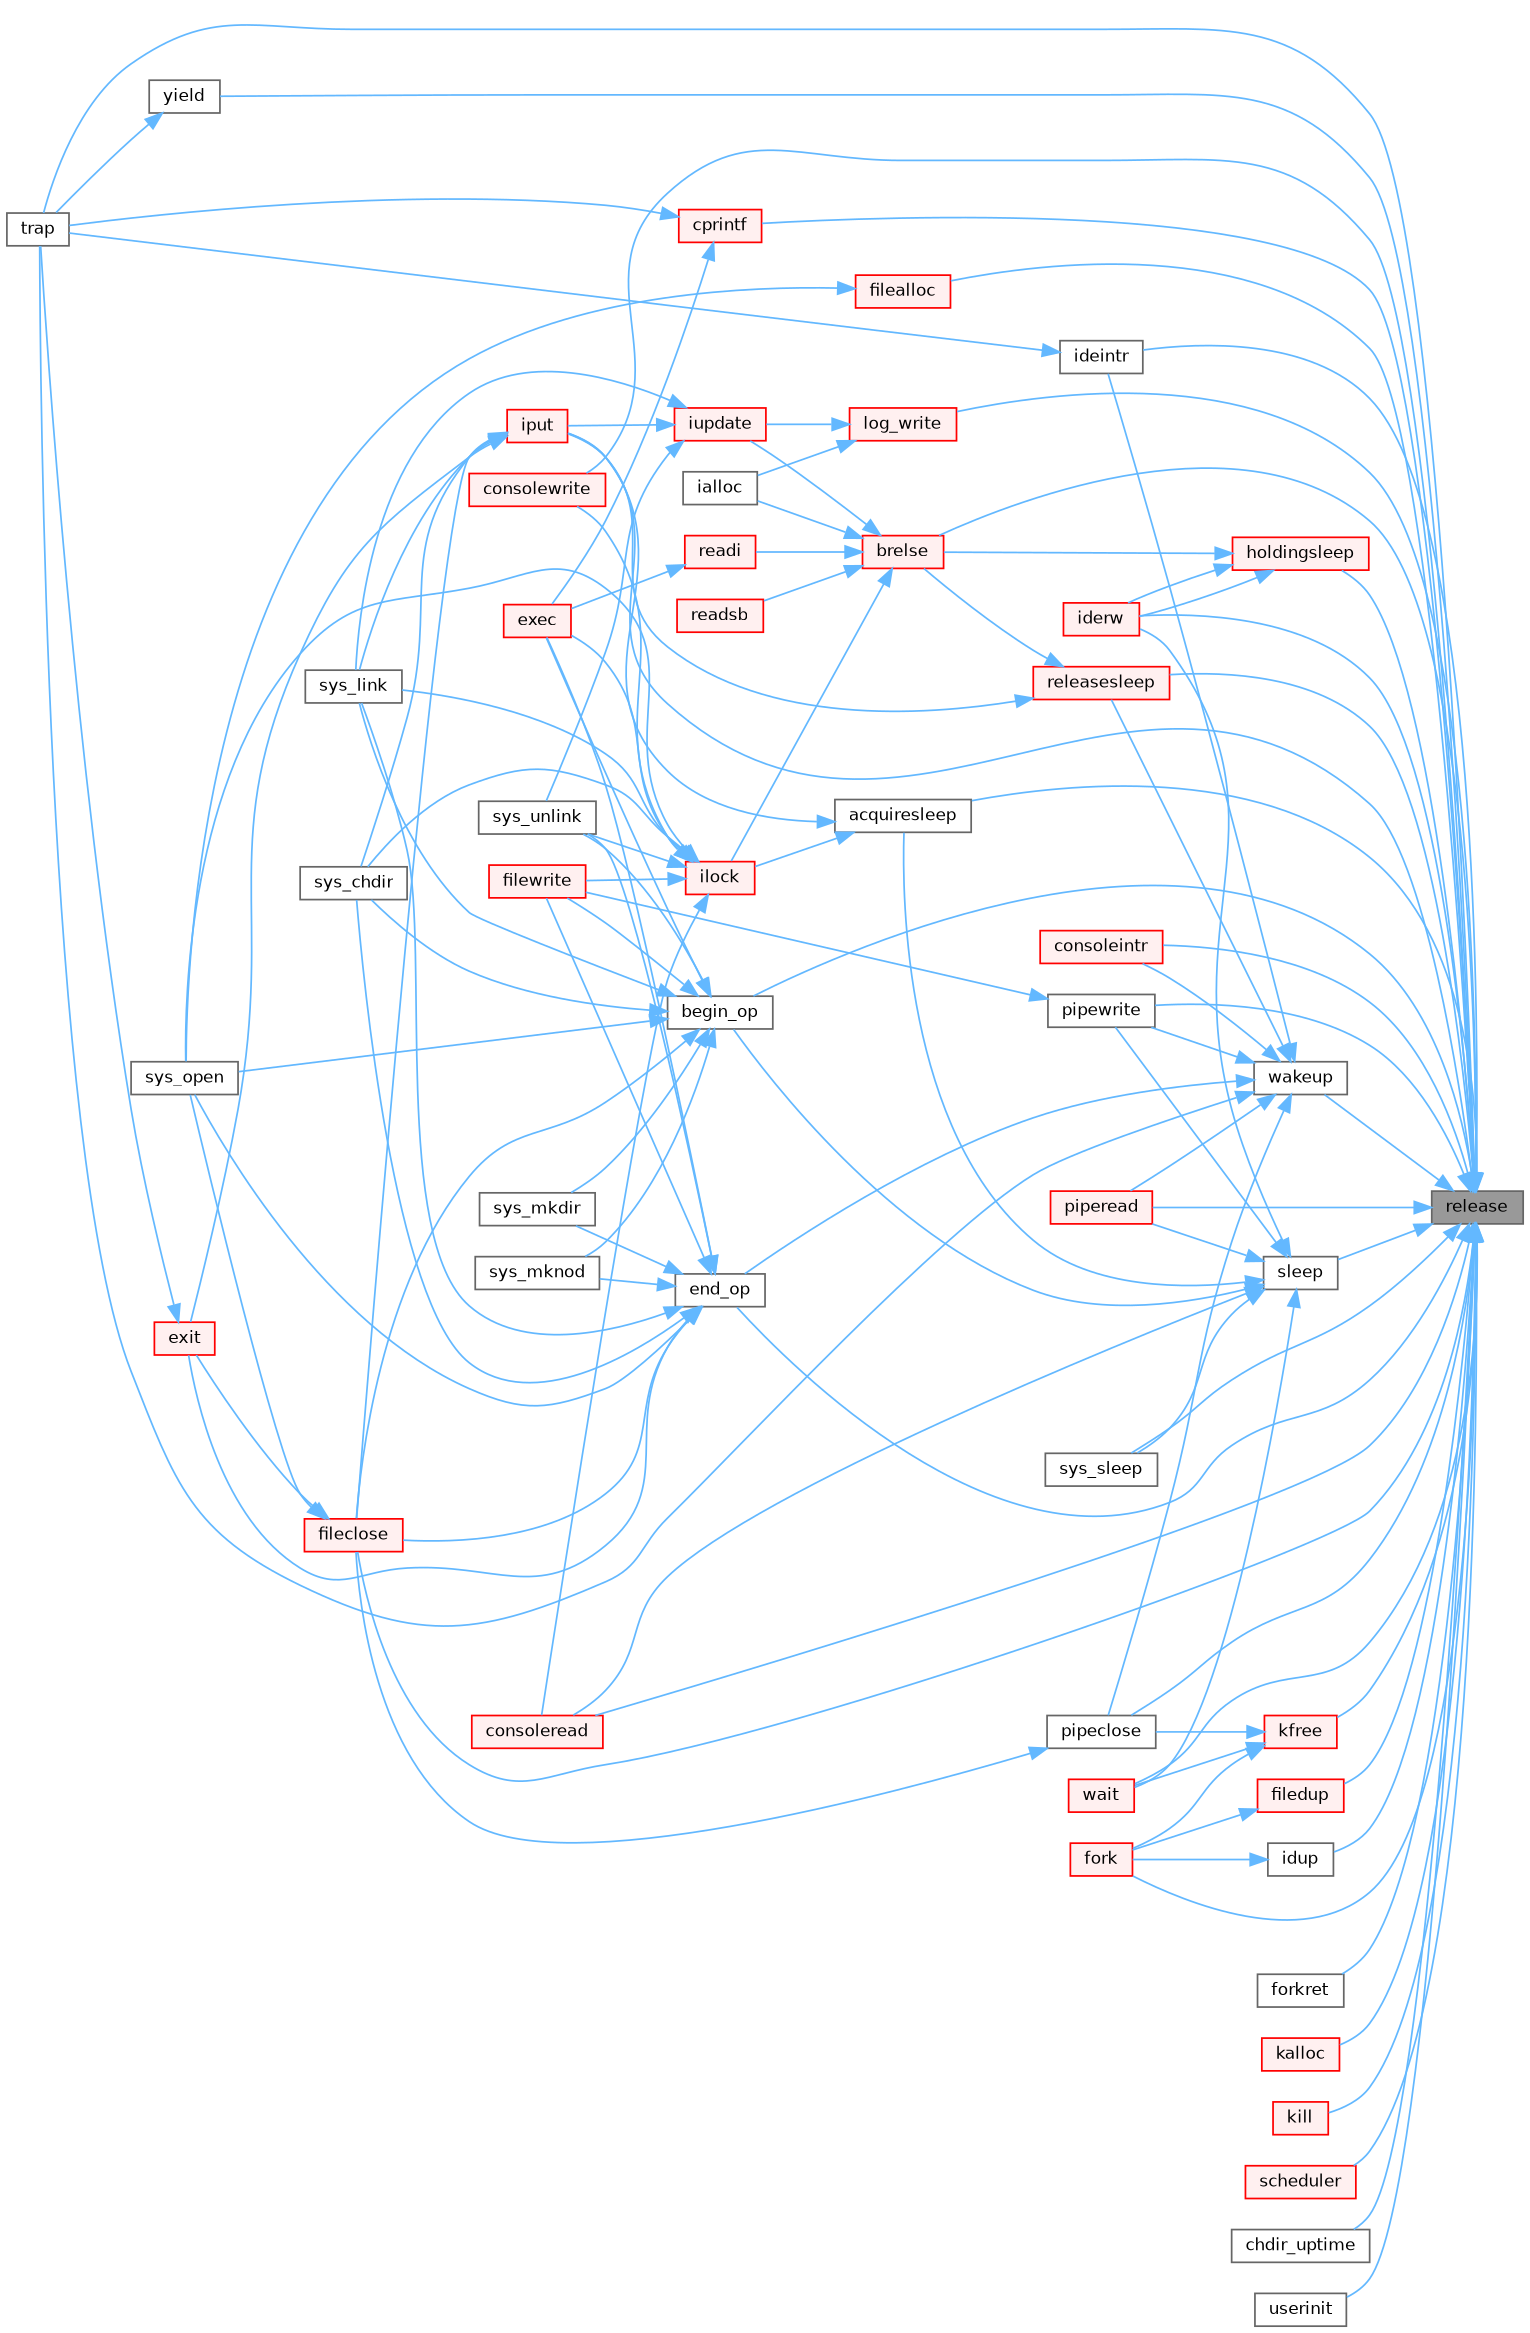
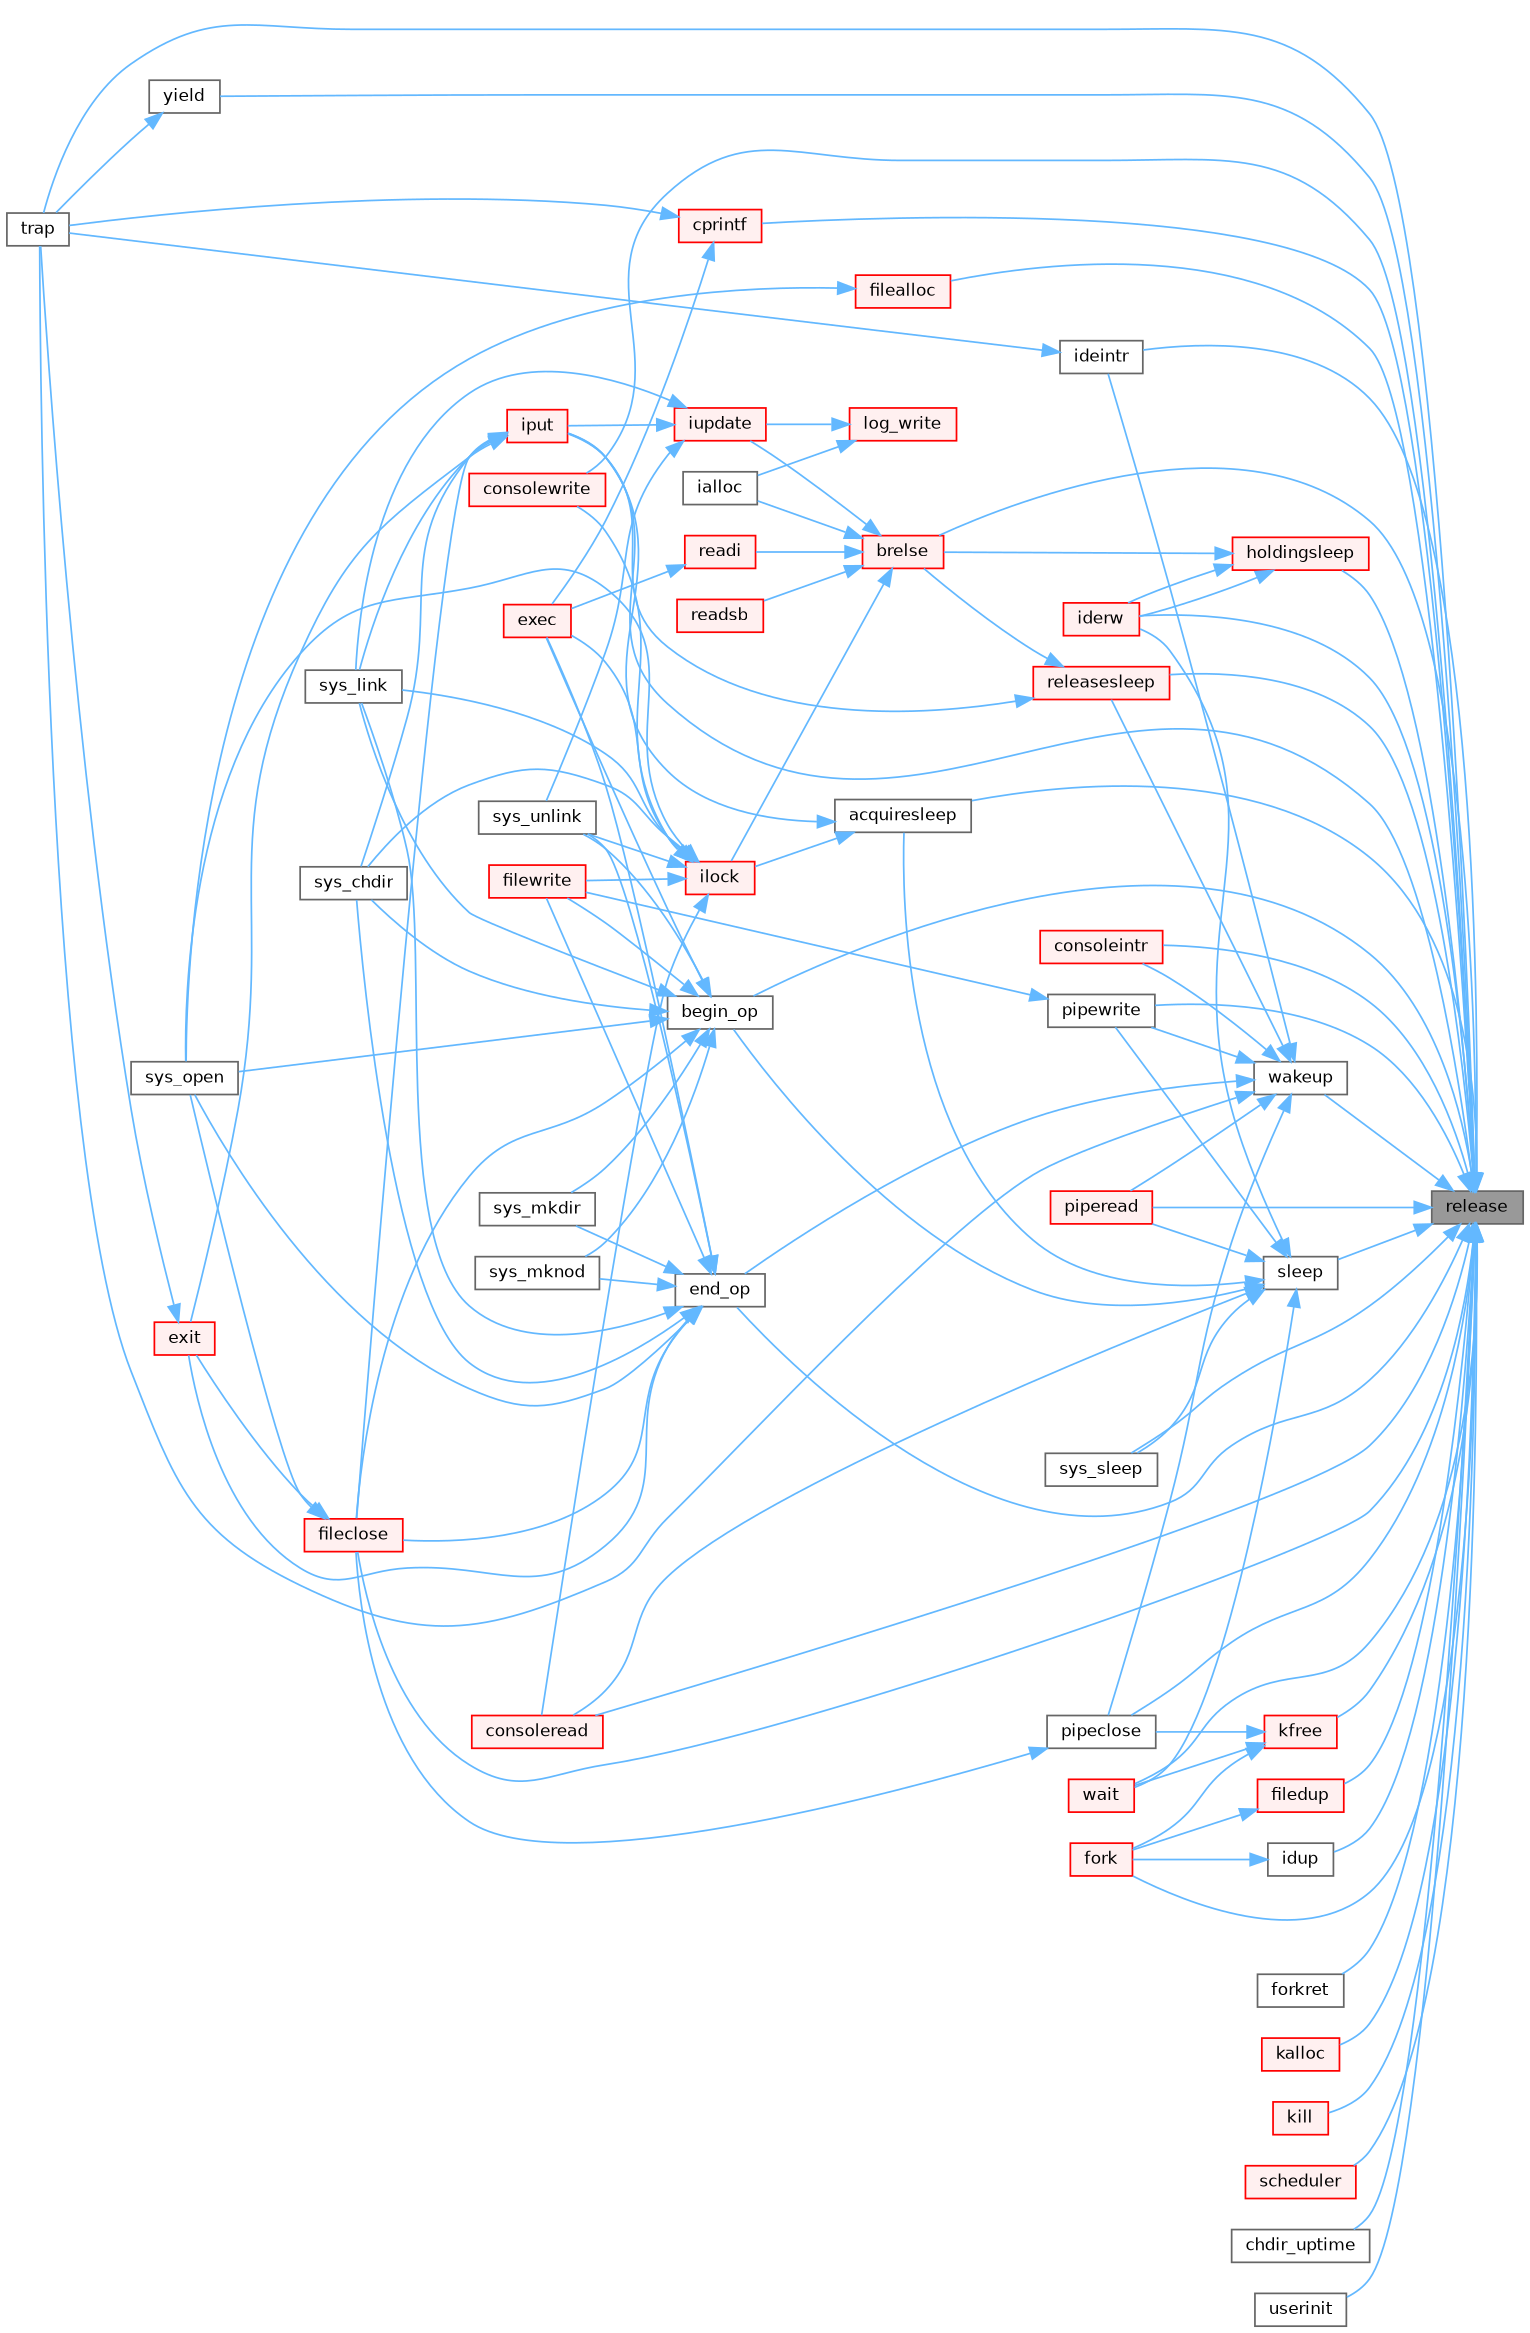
  digraph {
    rankdir=RL
    node [color=red fillcolor="#FFF0F0" fontname=Helvetica fontsize=10 shape=box style=filled]
    edge [color=steelblue1 dir=back fontname=Helvetica fontsize=10 labelfontname=Helvetica labelfontsize=10 style=solid]
    n1 [color=gray40 fillcolor=grey60 fontcolor=black height=0.2 label=release width=0.4]
    n2 [color=grey40 fillcolor=white height=0.2 label=acquiresleep width=0.4]
    n3 [height=0.2 label=consoleread width=0.4]
    n4 [height=0.2 label=consolewrite width=0.4]
    n5 [height=0.2 label=iput width=0.4]
    n6 [color=grey40 fillcolor=white height=0.2 label=trap width=0.4]
    n7 [height=0.2 label=fileclose width=0.4]
    n8 [color=grey40 fillcolor=white height=0.2 label=begin_op width=0.4]
    n9 [height=0.2 label=brelse width=0.4]
    n10 [height=0.2 label=consoleintr width=0.4]
    n11 [height=0.2 label=cprintf width=0.4]
    n12 [color=grey40 fillcolor=white height=0.2 label=end_op width=0.4]
    n13 [height=0.2 label=filealloc width=0.4]
    n14 [height=0.2 label=filedup width=0.4]
    n15 [height=0.2 label=fork width=0.4]
    n16 [color=grey40 fillcolor=white height=0.2 label=forkret width=0.4]
    n17 [height=0.2 label=holdingsleep width=0.4]
    n18 [height=0.2 label=iderw width=0.4]
    n19 [color=grey40 fillcolor=white height=0.2 label=ideintr width=0.4]
    n20 [color=grey40 fillcolor=white height=0.2 label=idup width=0.4]
    n21 [height=0.2 label=kalloc width=0.4]
    n22 [height=0.2 label=kfree width=0.4]
    n23 [color=grey40 fillcolor=white height=0.2 label=pipeclose width=0.4]
    n24 [height=0.2 label=wait width=0.4]
    n25 [height=0.2 label=kill width=0.4]
    n26 [height=0.2 label=log_write width=0.4]
    n27 [height=0.2 label=piperead width=0.4]
    n28 [color=grey40 fillcolor=white height=0.2 label=pipewrite width=0.4]
    n29 [height=0.2 label=releasesleep width=0.4]
    n30 [height=0.2 label=scheduler width=0.4]
    n31 [color=grey40 fillcolor=white height=0.2 label=sleep width=0.4]
    n32 [color=grey40 fillcolor=white height=0.2 label=sys_sleep width=0.4]
    n33 [color=grey40 fillcolor=white height=0.2 label=chdir_uptime width=0.4]
    n34 [color=grey40 fillcolor=white height=0.2 label=userinit width=0.4]
    n35 [color=grey40 fillcolor=white height=0.2 label=wakeup width=0.4]
    n36 [color=grey40 fillcolor=white height=0.2 label=yield width=0.4]
    n37 [height=0.2 label=ilock width=0.4]
    n38 [color=grey40 fillcolor=white height=0.2 label=sys_chdir width=0.4]
    n39 [color=grey40 fillcolor=white height=0.2 label=sys_link width=0.4]
    n40 [height=0.2 label=exit width=0.4]
    n41 [color=grey40 fillcolor=white height=0.2 label=sys_open width=0.4]
    n42 [height=0.2 label=exec width=0.4]
    n43 [height=0.2 label=filewrite width=0.4]
    n44 [color=grey40 fillcolor=white height=0.2 label=sys_unlink width=0.4]
    n45 [color=grey40 fillcolor=white height=0.2 label=sys_mkdir width=0.4]
    n46 [color=grey40 fillcolor=white height=0.2 label=sys_mknod width=0.4]
    n47 [color=grey40 fillcolor=white height=0.2 label=ialloc width=0.4]
    n48 [height=0.2 label=iupdate width=0.4]
    n49 [height=0.2 label=readi width=0.4]
    n50 [height=0.2 label=readsb width=0.4]
    n1 -> n2
    n1 -> n3
    n1 -> n4
    n1 -> n5
    n1 -> n6
    n1 -> n7
    n1 -> n8
    n1 -> n9
    n1 -> n10
    n1 -> n11
    n1 -> n12
    n1 -> n13
    n1 -> n14
    n1 -> n15
    n1 -> n16
    n1 -> n17
    n1 -> n18
    n1 -> n19
    n1 -> n20
    n1 -> n21
    n1 -> n22
    n1 -> n23
    n1 -> n24
    n1 -> n25
-   n1 -> n26
    n1 -> n27
    n1 -> n28
    n1 -> n29
    n1 -> n30
    n1 -> n31
    n1 -> n32
    n1 -> n33
    n1 -> n34
    n1 -> n35
    n1 -> n36
    n2 -> n5
    n2 -> n37
    n5 -> n7
    n5 -> n38
    n5 -> n39
    n5 -> n40
    n7 -> n40
    n7 -> n41
    n8 -> n7
    n8 -> n38
    n8 -> n39
    n8 -> n41
    n8 -> n42
    n8 -> n43
    n8 -> n44
    n8 -> n45
    n8 -> n46
    n9 -> n37
    n9 -> n47
    n9 -> n48
    n9 -> n49
    n9 -> n50
    n11 -> n6
    n11 -> n42
    n12 -> n7
    n12 -> n38
    n12 -> n39
    n12 -> n40
    n12 -> n41
    n12 -> n42
    n12 -> n43
    n12 -> n44
    n12 -> n45
    n12 -> n46
    n13 -> n41
    n14 -> n15
    n17 -> n9
    n17 -> n18
    n17 -> n18
    n19 -> n6
    n20 -> n15
    n22 -> n15
    n22 -> n23
    n22 -> n24
    n23 -> n7
    n26 -> n47
    n26 -> n48
    n28 -> n43
    n29 -> n5
    n29 -> n9
    n31 -> n2
    n31 -> n3
    n31 -> n8
    n31 -> n18
    n31 -> n24
    n31 -> n27
    n31 -> n28
    n31 -> n32
    n35 -> n6
    n35 -> n10
    n35 -> n12
    n35 -> n19
    n35 -> n23
    n35 -> n27
    n35 -> n28
    n35 -> n29
    n36 -> n6
    n37 -> n3
    n37 -> n4
    n37 -> n38
    n37 -> n39
    n37 -> n41
    n37 -> n42
    n37 -> n43
    n37 -> n44
    n40 -> n6
    n48 -> n5
    n48 -> n39
    n48 -> n44
    n49 -> n42
  }
